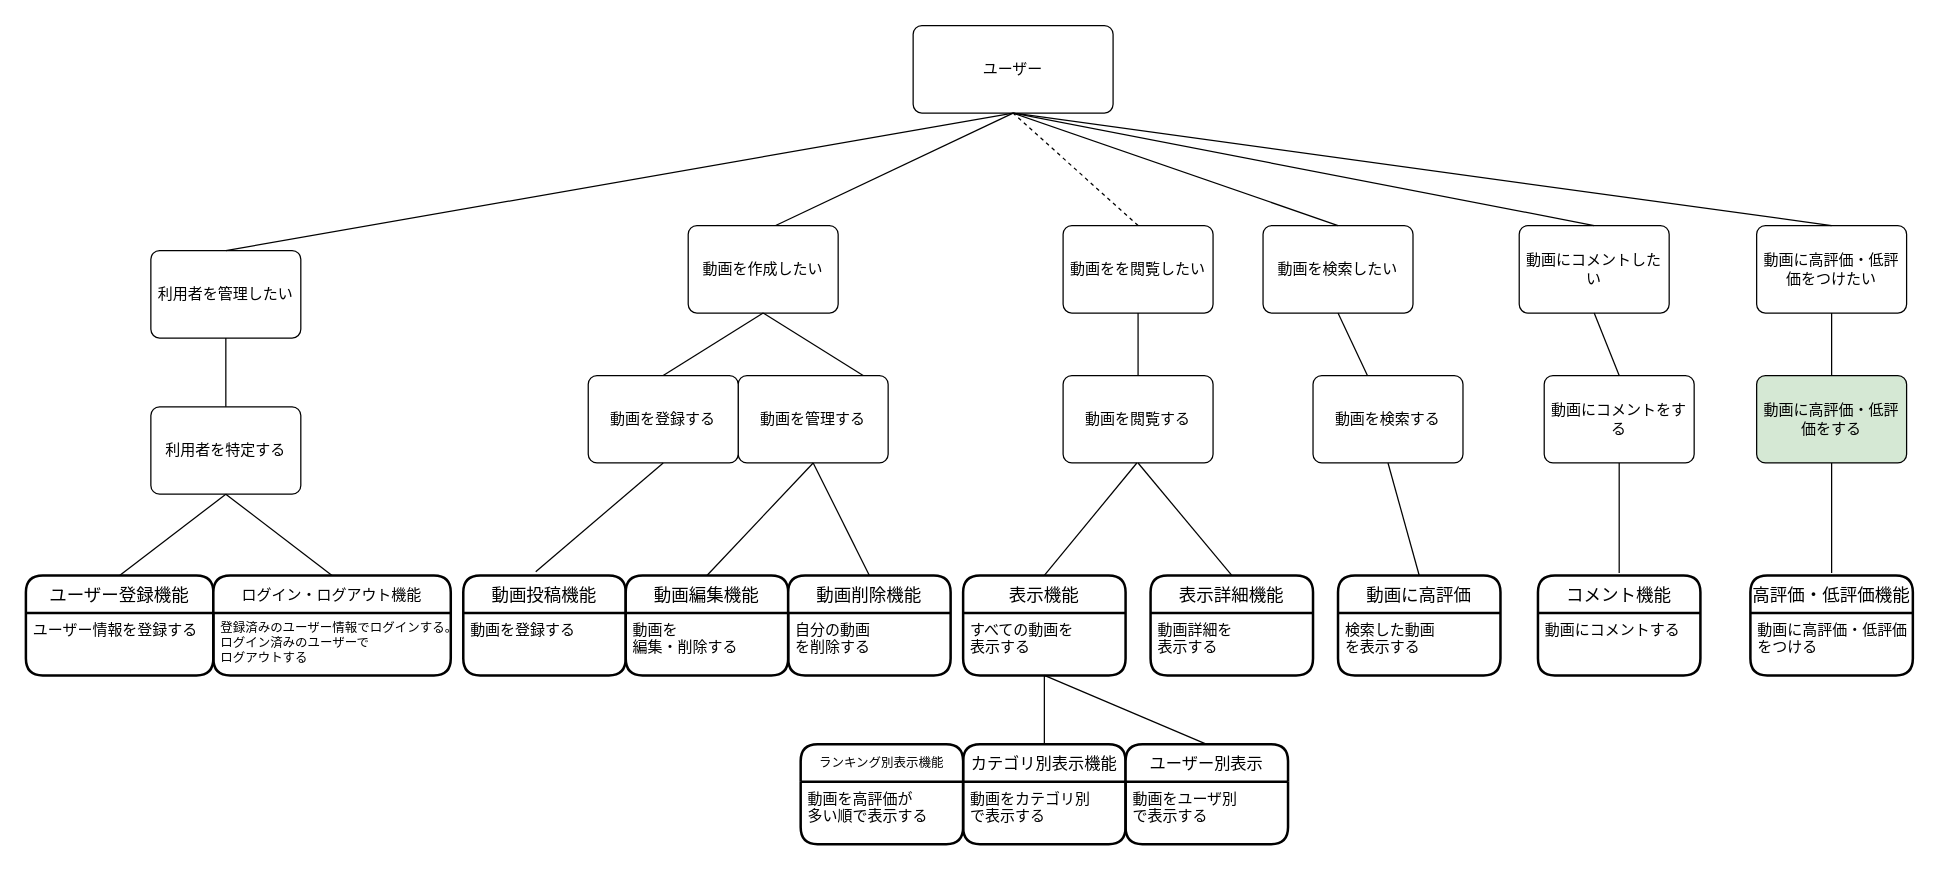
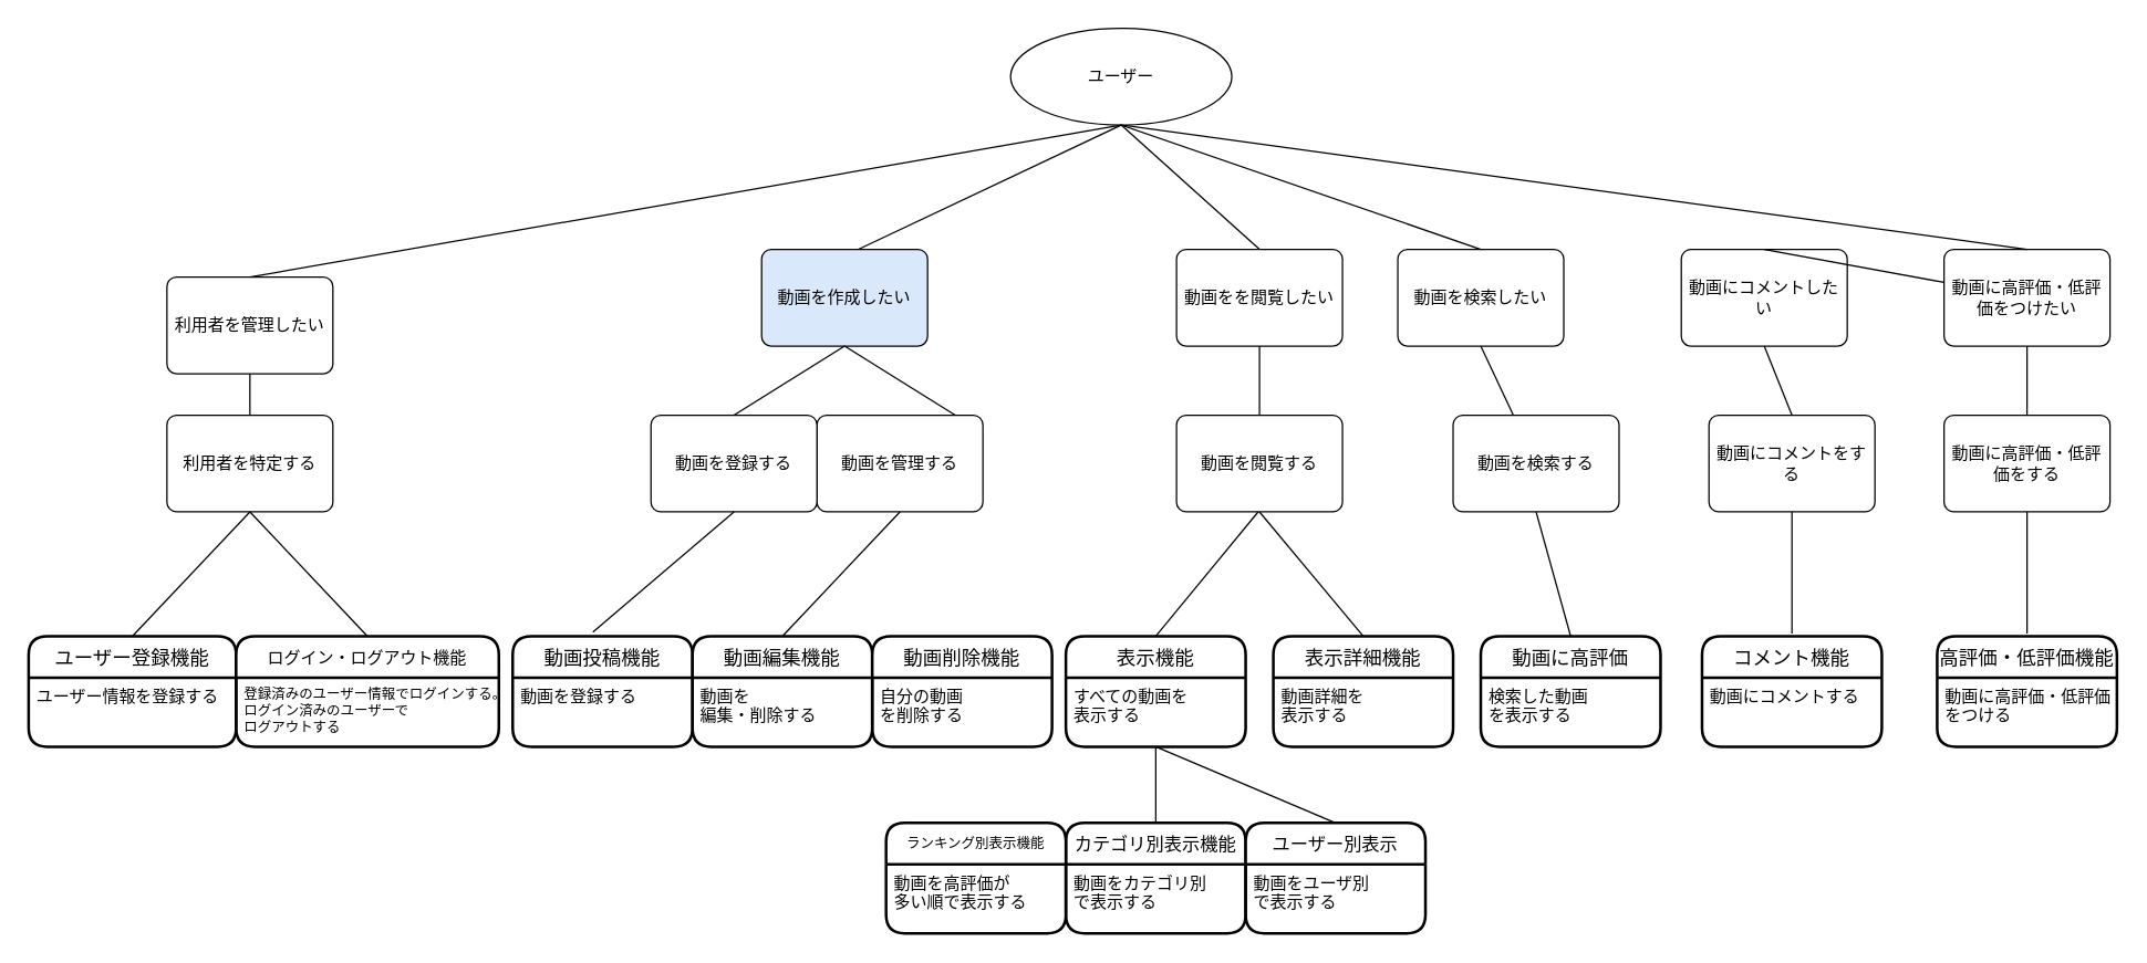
  <mxCell id="0" />
  <mxCell id="1" parent="0" />
  <mxCell id="2" value="動画投稿機能" style="swimlane;childLayout=stackLayout;horizontal=1;startSize=30;horizontalStack=0;rounded=1;fontSize=14;fontStyle=0;strokeWidth=2;resizeParent=0;resizeLast=1;shadow=0;dashed=0;align=center;" parent="1" vertex="1"><mxGeometry x="370" y="460" width="130" height="80" as="geometry" /></mxCell>
  <mxCell id="3" value="動画を登録する" style="align=left;strokeColor=none;fillColor=none;spacingLeft=4;fontSize=12;verticalAlign=top;resizable=0;rotatable=0;part=1;" parent="2" vertex="1"><mxGeometry y="30" width="130" height="50" as="geometry" /></mxCell>
- <mxCell id="4" value="ユーザー" style="rounded=1;arcSize=10;whiteSpace=wrap;html=1;align=center;" parent="1" vertex="1"><mxGeometry x="730" width="160" height="70" as="geometry" y="20" /></mxCell>
+ <mxCell id="4" value="ユーザー" style="ellipse;arcSize=10;whiteSpace=wrap;html=1;align=center;" parent="1" vertex="1"><mxGeometry x="730" width="160" height="70" as="geometry" y="20" /></mxCell>
  <mxCell id="5" value="動画にコメントしたい" style="rounded=1;arcSize=10;whiteSpace=wrap;html=1;align=center;" parent="1" vertex="1"><mxGeometry x="1215" y="180" width="120" height="70" as="geometry" /></mxCell>
  <mxCell id="6" value="動画を検索したい" style="rounded=1;arcSize=10;whiteSpace=wrap;html=1;align=center;" parent="1" vertex="1"><mxGeometry x="1010" y="180" width="120" height="70" as="geometry" /></mxCell>
  <mxCell id="7" value="動画をを閲覧したい" style="rounded=1;arcSize=10;whiteSpace=wrap;html=1;align=center;" parent="1" vertex="1"><mxGeometry x="850" y="180" width="120" height="70" as="geometry" /></mxCell>
  <mxCell id="8" value="動画編集機能" style="swimlane;childLayout=stackLayout;horizontal=1;startSize=30;horizontalStack=0;rounded=1;fontSize=14;fontStyle=0;strokeWidth=2;resizeParent=0;resizeLast=1;shadow=0;dashed=0;align=center;" parent="1" vertex="1"><mxGeometry x="500" y="460" width="130" height="80" as="geometry" /></mxCell>
  <mxCell id="9" value="動画を&#10;編集・削除する" style="align=left;strokeColor=none;fillColor=none;spacingLeft=4;fontSize=12;verticalAlign=top;resizable=0;rotatable=0;part=1;" parent="8" vertex="1"><mxGeometry y="30" width="130" height="50" as="geometry" /></mxCell>
  <mxCell id="10" value="動画に高評価" style="swimlane;childLayout=stackLayout;horizontal=1;startSize=30;horizontalStack=0;rounded=1;fontSize=14;fontStyle=0;strokeWidth=2;resizeParent=0;resizeLast=1;shadow=0;dashed=0;align=center;" parent="1" vertex="1"><mxGeometry x="1070" y="460" width="130" height="80" as="geometry" /></mxCell>
  <mxCell id="11" value="検索した動画&#10;を表示する" style="align=left;strokeColor=none;fillColor=none;spacingLeft=4;fontSize=12;verticalAlign=top;resizable=0;rotatable=0;part=1;" parent="10" vertex="1"><mxGeometry y="30" width="130" height="50" as="geometry" /></mxCell>
  <mxCell id="12" value="動画削除機能" style="swimlane;childLayout=stackLayout;horizontal=1;startSize=30;horizontalStack=0;rounded=1;fontSize=14;fontStyle=0;strokeWidth=2;resizeParent=0;resizeLast=1;shadow=0;dashed=0;align=center;" parent="1" vertex="1"><mxGeometry x="630" y="460" width="130" height="80" as="geometry" /></mxCell>
  <mxCell id="13" value="自分の動画&#10;を削除する" style="align=left;strokeColor=none;fillColor=none;spacingLeft=4;fontSize=12;verticalAlign=top;resizable=0;rotatable=0;part=1;" parent="12" vertex="1"><mxGeometry y="30" width="130" height="50" as="geometry" /></mxCell>
  <mxCell id="14" value="表示機能" style="swimlane;childLayout=stackLayout;horizontal=1;startSize=30;horizontalStack=0;rounded=1;fontSize=14;fontStyle=0;strokeWidth=2;resizeParent=0;resizeLast=1;shadow=0;dashed=0;align=center;" parent="1" vertex="1"><mxGeometry x="770" y="460" width="130" height="80" as="geometry" /></mxCell>
  <mxCell id="15" value="すべての動画を&#10;表示する" style="align=left;strokeColor=none;fillColor=none;spacingLeft=4;fontSize=12;verticalAlign=top;resizable=0;rotatable=0;part=1;" parent="14" vertex="1"><mxGeometry y="30" width="130" height="50" as="geometry" /></mxCell>
  <mxCell id="16" value="カテゴリ別表示機能" style="swimlane;childLayout=stackLayout;horizontal=1;startSize=30;horizontalStack=0;rounded=1;fontSize=13;fontStyle=0;strokeWidth=2;resizeParent=0;resizeLast=1;shadow=0;dashed=0;align=center;" parent="1" vertex="1"><mxGeometry x="770" y="595" width="130" height="80" as="geometry" /></mxCell>
  <mxCell id="17" value="動画をカテゴリ別&#10;で表示する" style="align=left;strokeColor=none;fillColor=none;spacingLeft=4;fontSize=12;verticalAlign=top;resizable=0;rotatable=0;part=1;" parent="16" vertex="1"><mxGeometry y="30" width="130" height="50" as="geometry" /></mxCell>
  <mxCell id="18" value="動画を閲覧する" style="rounded=1;arcSize=10;whiteSpace=wrap;html=1;align=center;" parent="1" vertex="1"><mxGeometry x="850" y="300" width="120" height="70" as="geometry" /></mxCell>
  <mxCell id="19" value="動画を管理する" style="rounded=1;arcSize=10;whiteSpace=wrap;html=1;align=center;" parent="1" vertex="1"><mxGeometry x="590" y="300" width="120" height="70" as="geometry" /></mxCell>
- <mxCell id="20" value="動画を作成したい" style="rounded=1;arcSize=10;whiteSpace=wrap;html=1;align=center;" parent="1" vertex="1"><mxGeometry x="550" y="180" width="120" height="70" as="geometry" /></mxCell>
+ <mxCell id="20" value="動画を作成したい" style="rounded=1;arcSize=10;whiteSpace=wrap;html=1;align=center;fillColor=#dae8fc;" parent="1" vertex="1"><mxGeometry x="550" y="180" width="120" height="70" as="geometry" /></mxCell>
  <mxCell id="21" value="動画を登録する" style="rounded=1;arcSize=10;whiteSpace=wrap;html=1;align=center;" parent="1" vertex="1"><mxGeometry x="470" y="300" width="120" height="70" as="geometry" /></mxCell>
  <mxCell id="22" value="動画を検索する" style="rounded=1;arcSize=10;whiteSpace=wrap;html=1;align=center;" parent="1" vertex="1"><mxGeometry x="1050" y="300" width="120" height="70" as="geometry" /></mxCell>
  <mxCell id="23" value="動画にコメントをする" style="rounded=1;arcSize=10;whiteSpace=wrap;html=1;align=center;" parent="1" vertex="1"><mxGeometry x="1235" y="300" width="120" height="70" as="geometry" /></mxCell>
  <mxCell id="24" value="コメント機能" style="swimlane;childLayout=stackLayout;horizontal=1;startSize=30;horizontalStack=0;rounded=1;fontSize=14;fontStyle=0;strokeWidth=2;resizeParent=0;resizeLast=1;shadow=0;dashed=0;align=center;" parent="1" vertex="1"><mxGeometry x="1230" y="460" width="130" height="80" as="geometry" /></mxCell>
  <mxCell id="25" value="動画にコメントする" style="align=left;strokeColor=none;fillColor=none;spacingLeft=4;fontSize=12;verticalAlign=top;resizable=0;rotatable=0;part=1;" parent="24" vertex="1"><mxGeometry y="30" width="130" height="50" as="geometry" /></mxCell>
  <mxCell id="26" value="" style="endArrow=none;html=1;rounded=0;exitX=0.5;exitY=0;exitDx=0;exitDy=0;entryX=0.5;entryY=1;entryDx=0;entryDy=0;" parent="1" target="20" edge="1"><mxGeometry relative="1" as="geometry"><mxPoint x="690" y="300" as="sourcePoint" /><mxPoint x="560" y="250" as="targetPoint" /></mxGeometry></mxCell>
  <mxCell id="27" value="" style="endArrow=none;html=1;rounded=0;entryX=0.5;entryY=1;entryDx=0;entryDy=0;" parent="1" target="23" edge="1"><mxGeometry relative="1" as="geometry"><mxPoint x="1295" y="458" as="sourcePoint" /><mxPoint x="1365" y="370" as="targetPoint" /></mxGeometry></mxCell>
  <mxCell id="28" value="" style="endArrow=none;html=1;entryX=0.5;entryY=1;entryDx=0;entryDy=0;" parent="1" source="22" target="6" edge="1"><mxGeometry width="50" height="50" relative="1" as="geometry"><mxPoint x="1020" y="310" as="sourcePoint" /><mxPoint x="1070" y="260" as="targetPoint" /></mxGeometry></mxCell>
  <mxCell id="29" value="" style="endArrow=none;html=1;entryX=0.5;entryY=1;entryDx=0;entryDy=0;" parent="1" target="4" edge="1"><mxGeometry width="50" height="50" relative="1" as="geometry"><mxPoint x="620" y="180" as="sourcePoint" /><mxPoint x="1010" y="90" as="targetPoint" /></mxGeometry></mxCell>
  <mxCell id="30" value="" style="endArrow=none;html=1;exitX=0.5;exitY=0;exitDx=0;exitDy=0;entryX=0.5;entryY=1;entryDx=0;entryDy=0;" parent="1" source="6" target="4" edge="1"><mxGeometry width="50" height="50" relative="1" as="geometry"><mxPoint x="920" y="360" as="sourcePoint" /><mxPoint x="1010" y="100" as="targetPoint" /></mxGeometry></mxCell>
- <mxCell id="31" value="" style="endArrow=none;html=1;exitX=0.5;exitY=0;exitDx=0;exitDy=0;entryX=0.5;entryY=1;entryDx=0;entryDy=0;dashed=1;" parent="1" source="7" target="4" edge="1"><mxGeometry width="50" height="50" relative="1" as="geometry"><mxPoint x="920" y="360" as="sourcePoint" /><mxPoint y="80" as="targetPoint" x="900" /></mxGeometry></mxCell>
- <mxCell id="32" value="" style="endArrow=none;html=1;exitX=0.5;exitY=0;exitDx=0;exitDy=0;entryX=0.5;entryY=1;entryDx=0;entryDy=0;" parent="1" source="5" edge="1" target="4"><mxGeometry width="50" height="50" relative="1" as="geometry"><mxPoint x="1230" y="170" as="sourcePoint" /><mxPoint y="80" as="targetPoint" x="900" /></mxGeometry></mxCell>
+ <mxCell id="31" value="" style="endArrow=none;html=1;exitX=0.5;exitY=0;exitDx=0;exitDy=0;entryX=0.5;entryY=1;entryDx=0;entryDy=0;" parent="1" source="7" target="4" edge="1"><mxGeometry width="50" height="50" relative="1" as="geometry"><mxPoint x="920" y="360" as="sourcePoint" /><mxPoint y="80" as="targetPoint" x="900" /></mxGeometry></mxCell>
+ <mxCell id="32" value="" style="endArrow=none;html=1;exitX=0.5;exitY=0;exitDx=0;exitDy=0;" parent="1" source="5" edge="1" target="51"><mxGeometry width="50" height="50" relative="1" as="geometry"><mxPoint x="1230" y="170" as="sourcePoint" /><mxPoint y="80" as="targetPoint" x="900" /></mxGeometry></mxCell>
  <mxCell id="33" value="" style="endArrow=none;html=1;exitX=0.5;exitY=0;exitDx=0;exitDy=0;" parent="1" source="21" edge="1"><mxGeometry width="50" height="50" relative="1" as="geometry"><mxPoint x="550" y="300" as="sourcePoint" /><mxPoint x="610" y="250" as="targetPoint" /></mxGeometry></mxCell>
- <mxCell id="34" value="" style="endArrow=none;html=1;entryX=0.5;entryY=1;entryDx=0;entryDy=0;exitX=0.5;exitY=0;exitDx=0;exitDy=0;" parent="1" source="12" target="19" edge="1"><mxGeometry width="50" height="50" relative="1" as="geometry"><mxPoint x="650" y="420" as="sourcePoint" /><mxPoint x="690" y="370" as="targetPoint" /></mxGeometry></mxCell>
  <mxCell id="35" value="" style="endArrow=none;html=1;exitX=0.5;exitY=0;exitDx=0;exitDy=0;entryX=0.5;entryY=1;entryDx=0;entryDy=0;" parent="1" source="8" target="19" edge="1"><mxGeometry width="50" height="50" relative="1" as="geometry"><mxPoint x="520" y="410" as="sourcePoint" /><mxPoint x="570" y="360" as="targetPoint" /></mxGeometry></mxCell>
  <mxCell id="36" value="" style="endArrow=none;html=1;exitX=0.446;exitY=-0.037;exitDx=0;exitDy=0;exitPerimeter=0;entryX=0.5;entryY=1;entryDx=0;entryDy=0;" parent="1" source="2" edge="1" target="21"><mxGeometry width="50" height="50" relative="1" as="geometry"><mxPoint x="410" y="420" as="sourcePoint" /><mxPoint x="460" y="370" as="targetPoint" /></mxGeometry></mxCell>
  <mxCell id="37" value="" style="endArrow=none;html=1;entryX=0.5;entryY=1;entryDx=0;entryDy=0;" parent="1" target="7" edge="1"><mxGeometry width="50" height="50" relative="1" as="geometry"><mxPoint x="910" y="300" as="sourcePoint" /><mxPoint x="960" y="250" as="targetPoint" /></mxGeometry></mxCell>
  <mxCell id="38" value="" style="endArrow=none;html=1;entryX=0.5;entryY=1;entryDx=0;entryDy=0;exitX=0.5;exitY=0;exitDx=0;exitDy=0;" parent="1" source="16" target="15" edge="1"><mxGeometry width="50" height="50" relative="1" as="geometry"><mxPoint x="1160" y="360" as="sourcePoint" /><mxPoint x="1210" y="310" as="targetPoint" /></mxGeometry></mxCell>
  <mxCell id="39" value="" style="endArrow=none;html=1;exitX=0.5;exitY=0;exitDx=0;exitDy=0;" parent="1" source="14" edge="1"><mxGeometry width="50" height="50" relative="1" as="geometry"><mxPoint x="859" y="420" as="sourcePoint" /><mxPoint x="909" y="370" as="targetPoint" /></mxGeometry></mxCell>
  <mxCell id="40" value="" style="endArrow=none;html=1;exitX=0.5;exitY=0;exitDx=0;exitDy=0;entryX=0.5;entryY=1;entryDx=0;entryDy=0;" parent="1" source="10" edge="1" target="22"><mxGeometry width="50" height="50" relative="1" as="geometry"><mxPoint x="1025" y="450" as="sourcePoint" /><mxPoint x="1070" y="370" as="targetPoint" /></mxGeometry></mxCell>
  <mxCell id="41" value="" style="endArrow=none;html=1;entryX=0.5;entryY=1;entryDx=0;entryDy=0;exitX=0.5;exitY=0;exitDx=0;exitDy=0;" parent="1" source="23" target="5" edge="1"><mxGeometry width="50" height="50" relative="1" as="geometry"><mxPoint x="1100" y="360" as="sourcePoint" /><mxPoint x="1150" y="310" as="targetPoint" /></mxGeometry></mxCell>
  <mxCell id="42" value="利用者を管理したい" style="rounded=1;arcSize=10;whiteSpace=wrap;html=1;align=center;" parent="1" vertex="1"><mxGeometry x="120" y="200" width="120" height="70" as="geometry" /></mxCell>
  <mxCell id="43" value="ユーザー登録機能" style="swimlane;childLayout=stackLayout;horizontal=1;startSize=30;horizontalStack=0;rounded=1;fontSize=14;fontStyle=0;strokeWidth=2;resizeParent=0;resizeLast=1;shadow=0;dashed=0;align=center;" parent="1" vertex="1"><mxGeometry x="20" y="460" width="150" height="80" as="geometry" /></mxCell>
  <mxCell id="44" value="ユーザー情報を登録する" style="align=left;strokeColor=none;fillColor=none;spacingLeft=4;fontSize=12;verticalAlign=top;resizable=0;rotatable=0;part=1;" parent="43" vertex="1"><mxGeometry y="30" width="150" height="50" as="geometry" /></mxCell>
- <mxCell id="45" value="利用者を特定する" style="rounded=1;arcSize=10;whiteSpace=wrap;html=1;align=center;" parent="1" vertex="1"><mxGeometry x="120" y="325" width="120" height="70" as="geometry" /></mxCell>
+ <mxCell id="45" value="利用者を特定する" style="rounded=1;arcSize=10;whiteSpace=wrap;html=1;align=center;" parent="1" vertex="1"><mxGeometry x="120" y="300" width="120" height="70" as="geometry" /></mxCell>
  <mxCell id="46" value="" style="endArrow=none;html=1;entryX=0.5;entryY=1;entryDx=0;entryDy=0;" parent="1" source="45" target="42" edge="1"><mxGeometry width="50" height="50" relative="1" as="geometry"><mxPoint x="90" y="340" as="sourcePoint" /><mxPoint x="140" y="290" as="targetPoint" /></mxGeometry></mxCell>
  <mxCell id="47" value="" style="endArrow=none;html=1;exitX=0.5;exitY=0;exitDx=0;exitDy=0;entryX=0.5;entryY=1;entryDx=0;entryDy=0;" parent="1" source="43" target="45" edge="1"><mxGeometry width="50" height="50" relative="1" as="geometry"><mxPoint x="95" y="480" as="sourcePoint" /><mxPoint x="140" y="400" as="targetPoint" /></mxGeometry></mxCell>
  <mxCell id="48" value="ログイン・ログアウト機能" style="swimlane;childLayout=stackLayout;horizontal=1;startSize=30;horizontalStack=0;rounded=1;fontSize=12;fontStyle=0;strokeWidth=2;resizeParent=0;resizeLast=1;shadow=0;dashed=0;align=center;" parent="1" vertex="1"><mxGeometry x="170" y="460" width="190" height="80" as="geometry" /></mxCell>
  <mxCell id="49" value="登録済みのユーザー情報でログインする。&#10;ログイン済みのユーザーで&#10;ログアウトする" style="align=left;strokeColor=none;fillColor=none;spacingLeft=4;fontSize=10;verticalAlign=top;resizable=0;rotatable=0;part=1;" parent="48" vertex="1"><mxGeometry y="30" width="190" height="50" as="geometry" /></mxCell>
  <mxCell id="50" value="" style="endArrow=none;html=1;exitX=0.5;exitY=0;exitDx=0;exitDy=0;entryX=0.5;entryY=1;entryDx=0;entryDy=0;" parent="1" source="48" target="45" edge="1"><mxGeometry width="50" height="50" relative="1" as="geometry"><mxPoint x="105" y="490" as="sourcePoint" /><mxPoint x="150" y="410" as="targetPoint" /></mxGeometry></mxCell>
  <mxCell id="51" value="動画に高評価・低評価をつけたい" style="rounded=1;arcSize=10;whiteSpace=wrap;html=1;align=center;" parent="1" vertex="1"><mxGeometry x="1405" y="180" width="120" height="70" as="geometry" /></mxCell>
- <mxCell id="52" value="動画に高評価・低評価をする" style="rounded=1;arcSize=10;whiteSpace=wrap;html=1;align=center;fillColor=#d5e8d4;" parent="1" vertex="1"><mxGeometry x="1405" y="300" width="120" height="70" as="geometry" /></mxCell>
+ <mxCell id="52" value="動画に高評価・低評価をする" style="rounded=1;arcSize=10;whiteSpace=wrap;html=1;align=center;" parent="1" vertex="1"><mxGeometry x="1405" y="300" width="120" height="70" as="geometry" /></mxCell>
  <mxCell id="53" value="高評価・低評価機能" style="swimlane;childLayout=stackLayout;horizontal=1;startSize=30;horizontalStack=0;rounded=1;fontSize=14;fontStyle=0;strokeWidth=2;resizeParent=0;resizeLast=1;shadow=0;dashed=0;align=center;" parent="1" vertex="1"><mxGeometry x="1400" y="460" width="130" height="80" as="geometry" /></mxCell>
  <mxCell id="54" value="動画に高評価・低評価&#10;をつける" style="align=left;strokeColor=none;fillColor=none;spacingLeft=4;fontSize=12;verticalAlign=top;resizable=0;rotatable=0;part=1;" parent="53" vertex="1"><mxGeometry y="30" width="130" height="50" as="geometry" /></mxCell>
  <mxCell id="55" value="" style="endArrow=none;html=1;rounded=0;entryX=0.5;entryY=1;entryDx=0;entryDy=0;" parent="1" target="52" edge="1"><mxGeometry relative="1" as="geometry"><mxPoint x="1465" y="458" as="sourcePoint" /><mxPoint x="1535" y="370" as="targetPoint" /></mxGeometry></mxCell>
  <mxCell id="56" value="" style="endArrow=none;html=1;entryX=0.5;entryY=1;entryDx=0;entryDy=0;exitX=0.5;exitY=0;exitDx=0;exitDy=0;" parent="1" source="52" target="51" edge="1"><mxGeometry width="50" height="50" relative="1" as="geometry"><mxPoint x="1270" y="360" as="sourcePoint" /><mxPoint x="1320" y="310" as="targetPoint" /></mxGeometry></mxCell>
  <mxCell id="57" value="" style="endArrow=none;html=1;exitX=0.5;exitY=0;exitDx=0;exitDy=0;entryX=0.5;entryY=1;entryDx=0;entryDy=0;" parent="1" edge="1" target="4" source="51"><mxGeometry width="50" height="50" relative="1" as="geometry"><mxPoint x="1560" y="180" as="sourcePoint" /><mxPoint y="80" as="targetPoint" x="900" /></mxGeometry></mxCell>
  <mxCell id="58" value="ランキング別表示機能" style="swimlane;childLayout=stackLayout;horizontal=1;startSize=30;horizontalStack=0;rounded=1;fontSize=10;fontStyle=0;strokeWidth=2;resizeParent=0;resizeLast=1;shadow=0;dashed=0;align=center;" vertex="1" parent="1"><mxGeometry x="640" y="595" width="130" height="80" as="geometry" /></mxCell>
  <mxCell id="59" value="動画を高評価が&#10;多い順で表示する" style="align=left;strokeColor=none;fillColor=none;spacingLeft=4;fontSize=12;verticalAlign=top;resizable=0;rotatable=0;part=1;" vertex="1" parent="58"><mxGeometry y="30" width="130" height="50" as="geometry" /></mxCell>
  <mxCell id="60" value="" style="endArrow=none;html=1;entryX=0.5;entryY=1;entryDx=0;entryDy=0;exitX=0.5;exitY=0;exitDx=0;exitDy=0;" edge="1" parent="1" source="42" target="4"><mxGeometry width="50" height="50" relative="1" as="geometry"><mxPoint x="620" y="160" as="sourcePoint" /><mxPoint x="1020" y="70" as="targetPoint" /></mxGeometry></mxCell>
  <mxCell id="61" value="表示詳細機能" style="swimlane;childLayout=stackLayout;horizontal=1;startSize=30;horizontalStack=0;rounded=1;fontSize=14;fontStyle=0;strokeWidth=2;resizeParent=0;resizeLast=1;shadow=0;dashed=0;align=center;" vertex="1" parent="1"><mxGeometry x="920" y="460" width="130" height="80" as="geometry" /></mxCell>
  <mxCell id="62" value="動画詳細を&#10;表示する" style="align=left;strokeColor=none;fillColor=none;spacingLeft=4;fontSize=12;verticalAlign=top;resizable=0;rotatable=0;part=1;" vertex="1" parent="61"><mxGeometry y="30" width="130" height="50" as="geometry" /></mxCell>
  <mxCell id="63" value="ユーザー別表示" style="swimlane;childLayout=stackLayout;horizontal=1;startSize=30;horizontalStack=0;rounded=1;fontSize=13;fontStyle=0;strokeWidth=2;resizeParent=0;resizeLast=1;shadow=0;dashed=0;align=center;" vertex="1" parent="1"><mxGeometry y="595" width="130" height="80" as="geometry" x="900" /></mxCell>
  <mxCell id="64" value="動画をユーザ別&#10;で表示する" style="align=left;strokeColor=none;fillColor=none;spacingLeft=4;fontSize=12;verticalAlign=top;resizable=0;rotatable=0;part=1;" vertex="1" parent="63"><mxGeometry y="30" width="130" height="50" as="geometry" /></mxCell>
  <mxCell id="65" value="" style="endArrow=none;html=1;entryX=0.5;entryY=1;entryDx=0;entryDy=0;exitX=0.5;exitY=0;exitDx=0;exitDy=0;" edge="1" parent="1" target="15"><mxGeometry width="50" height="50" relative="1" as="geometry"><mxPoint x="964.58" y="595" as="sourcePoint" /><mxPoint x="964.58" y="555" as="targetPoint" /></mxGeometry></mxCell>
  <mxCell id="66" value="" style="endArrow=none;html=1;exitX=0.5;exitY=0;exitDx=0;exitDy=0;" edge="1" parent="1" source="61"><mxGeometry width="50" height="50" relative="1" as="geometry"><mxPoint x="845" y="470" as="sourcePoint" /><mxPoint x="910" y="370" as="targetPoint" /></mxGeometry></mxCell>
